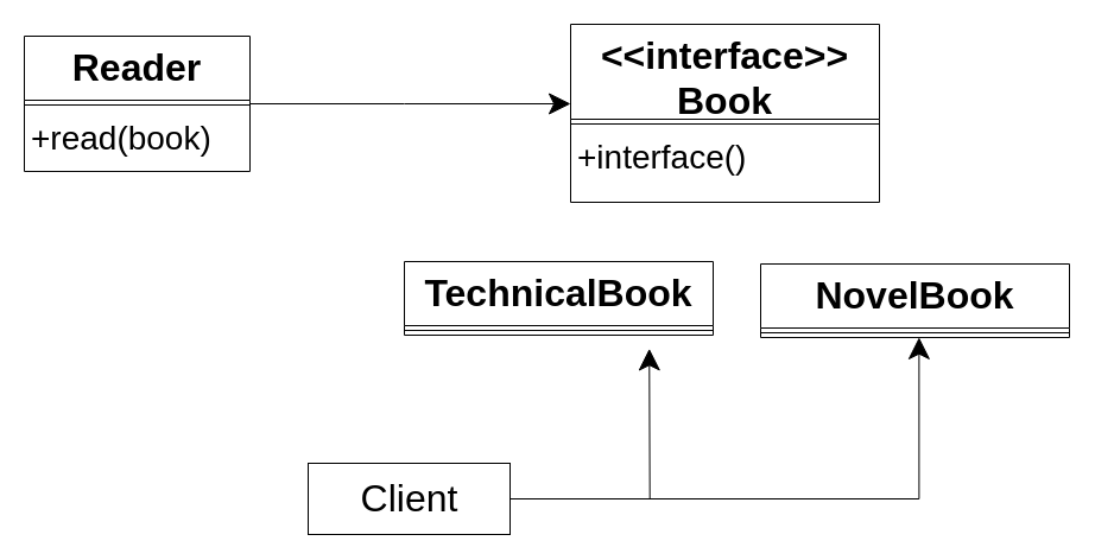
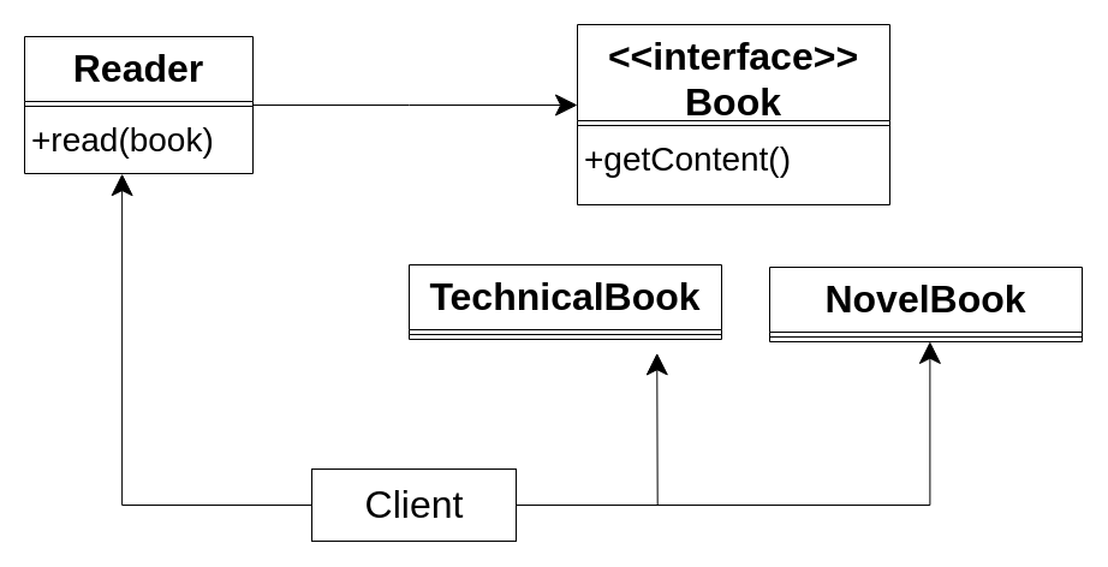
  <mxCell id="0" />
  <mxCell id="1" parent="0" />
  <mxCell id="2" style="edgeStyle=orthogonalEdgeStyle;rounded=0;orthogonalLoop=1;jettySize=auto;html=1;endArrow=classic;endFill=1;startSize=16;endSize=16;" edge="1" parent="1" source="3"><mxGeometry relative="1" as="geometry"><mxPoint x="480" y="87" as="targetPoint" /></mxGeometry></mxCell>
  <mxCell id="3" value="Reader" style="swimlane;fontStyle=1;align=center;verticalAlign=top;childLayout=stackLayout;horizontal=1;startSize=54;horizontalStack=0;resizeParent=1;resizeParentMax=0;resizeLast=0;collapsible=1;marginBottom=0;fontSize=32;" vertex="1" parent="1"><mxGeometry x="20" y="30" width="190" height="114" as="geometry" /></mxCell>
  <mxCell id="4" value="" style="line;strokeWidth=1;fillColor=none;align=left;verticalAlign=middle;spacingTop=-1;spacingLeft=3;spacingRight=3;rotatable=0;labelPosition=right;points=[];portConstraint=eastwest;" vertex="1" parent="3"><mxGeometry y="54" width="190" height="8" as="geometry" /></mxCell>
  <mxCell id="5" value="+read(book)&#10;" style="text;strokeColor=none;fillColor=none;align=left;verticalAlign=top;spacingLeft=4;spacingRight=4;overflow=hidden;rotatable=0;points=[[0,0.5],[1,0.5]];portConstraint=eastwest;fontSize=28;" vertex="1" parent="3"><mxGeometry y="62" width="190" height="52" as="geometry" /></mxCell>
  <mxCell id="6" value="TechnicalBook" style="swimlane;fontStyle=1;align=center;verticalAlign=top;childLayout=stackLayout;horizontal=1;startSize=54;horizontalStack=0;resizeParent=1;resizeParentMax=0;resizeLast=0;collapsible=1;marginBottom=0;fontSize=32;" vertex="1" parent="1"><mxGeometry x="340" y="220" width="260" height="62" as="geometry" /></mxCell>
  <mxCell id="7" value="" style="line;strokeWidth=1;fillColor=none;align=left;verticalAlign=middle;spacingTop=-1;spacingLeft=3;spacingRight=3;rotatable=0;labelPosition=right;points=[];portConstraint=eastwest;" vertex="1" parent="6"><mxGeometry y="54" width="260" height="8" as="geometry" /></mxCell>
+ <mxCell id="8" style="edgeStyle=orthogonalEdgeStyle;rounded=0;orthogonalLoop=1;jettySize=auto;html=1;entryX=0.427;entryY=1.003;entryDx=0;entryDy=0;entryPerimeter=0;startSize=16;endSize=16;exitX=0;exitY=0.5;exitDx=0;exitDy=0;" edge="1" parent="1" source="11" target="5"><mxGeometry relative="1" as="geometry" /></mxCell>
  <mxCell id="9" style="edgeStyle=orthogonalEdgeStyle;rounded=0;orthogonalLoop=1;jettySize=auto;html=1;entryX=0.524;entryY=0.989;entryDx=0;entryDy=0;entryPerimeter=0;startSize=16;endSize=16;exitX=1;exitY=0.5;exitDx=0;exitDy=0;" edge="1" parent="1" source="11"><mxGeometry relative="1" as="geometry"><mxPoint x="546.24" y="293.318" as="targetPoint" /></mxGeometry></mxCell>
  <mxCell id="10" style="edgeStyle=orthogonalEdgeStyle;rounded=0;orthogonalLoop=1;jettySize=auto;html=1;entryX=0.513;entryY=0.982;entryDx=0;entryDy=0;entryPerimeter=0;endArrow=classic;endFill=1;startSize=16;endSize=16;exitX=1;exitY=0.5;exitDx=0;exitDy=0;" edge="1" parent="1" source="11" target="16"><mxGeometry relative="1" as="geometry" /></mxCell>
  <mxCell id="11" value="Client" style="html=1;fontSize=32;" vertex="1" parent="1"><mxGeometry x="259" y="390" width="170" height="60" as="geometry" /></mxCell>
  <mxCell id="12" value="&lt;&lt;interface&gt;&gt;&#10;Book" style="swimlane;fontStyle=1;align=center;verticalAlign=top;childLayout=stackLayout;horizontal=1;startSize=80;horizontalStack=0;resizeParent=1;resizeParentMax=0;resizeLast=0;collapsible=1;marginBottom=0;fontSize=32;" vertex="1" parent="1"><mxGeometry x="480" y="20" width="260" height="150" as="geometry" /></mxCell>
  <mxCell id="13" value="" style="line;strokeWidth=1;fillColor=none;align=left;verticalAlign=middle;spacingTop=-1;spacingLeft=3;spacingRight=3;rotatable=0;labelPosition=right;points=[];portConstraint=eastwest;" vertex="1" parent="12"><mxGeometry y="80" width="260" height="8" as="geometry" /></mxCell>
- <mxCell id="14" value="+interface()&#10;" style="text;strokeColor=none;fillColor=none;align=left;verticalAlign=top;spacingLeft=4;spacingRight=4;overflow=hidden;rotatable=0;points=[[0,0.5],[1,0.5]];portConstraint=eastwest;fontSize=28;" vertex="1" parent="12"><mxGeometry y="88" width="260" height="62" as="geometry" /></mxCell>
+ <mxCell id="14" value="+getContent()&#10;" style="text;strokeColor=none;fillColor=none;align=left;verticalAlign=top;spacingLeft=4;spacingRight=4;overflow=hidden;rotatable=0;points=[[0,0.5],[1,0.5]];portConstraint=eastwest;fontSize=28;" vertex="1" parent="12"><mxGeometry y="88" width="260" height="62" as="geometry" /></mxCell>
  <mxCell id="15" value="NovelBook" style="swimlane;fontStyle=1;align=center;verticalAlign=top;childLayout=stackLayout;horizontal=1;startSize=54;horizontalStack=0;resizeParent=1;resizeParentMax=0;resizeLast=0;collapsible=1;marginBottom=0;fontSize=32;" vertex="1" parent="1"><mxGeometry x="640" y="222" width="260" height="62" as="geometry" /></mxCell>
  <mxCell id="16" value="" style="line;strokeWidth=1;fillColor=none;align=left;verticalAlign=middle;spacingTop=-1;spacingLeft=3;spacingRight=3;rotatable=0;labelPosition=right;points=[];portConstraint=eastwest;" vertex="1" parent="15"><mxGeometry y="54" width="260" height="8" as="geometry" /></mxCell>
